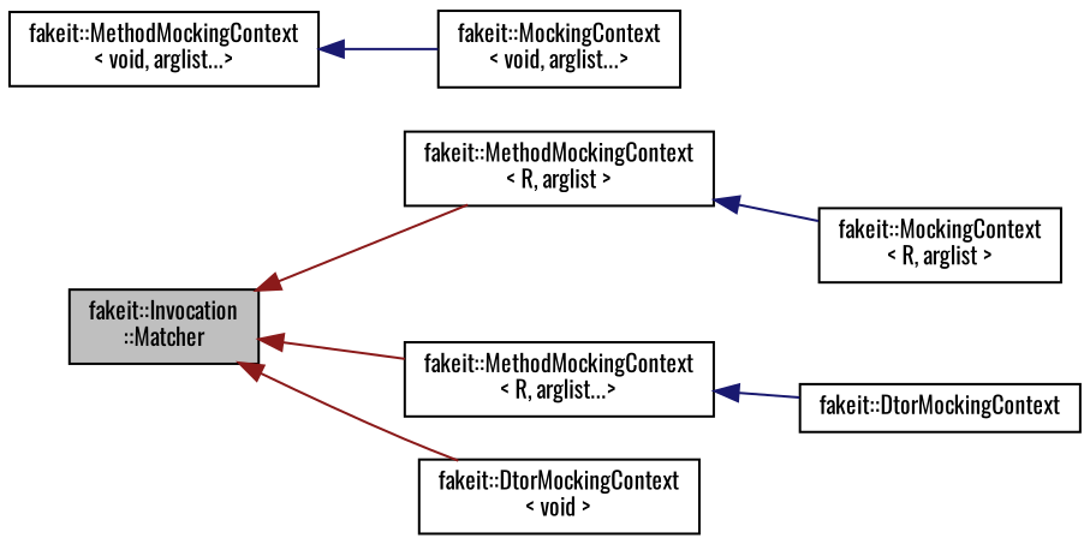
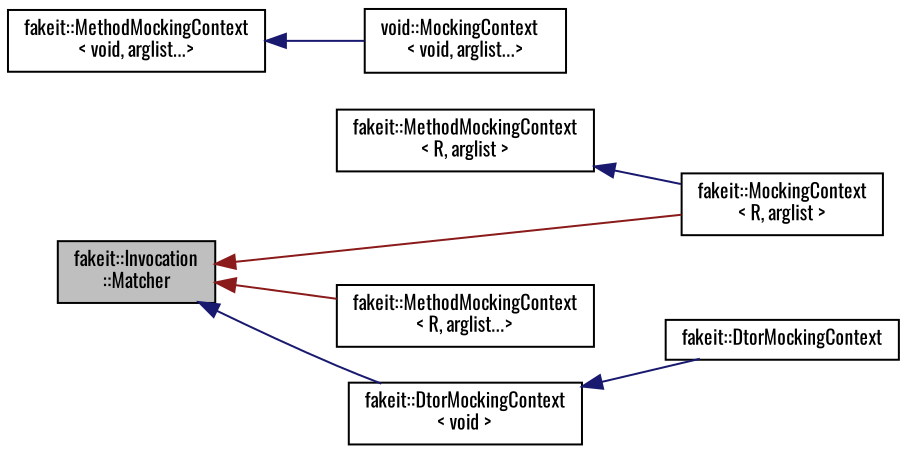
  digraph {
    fontname=Oswald
    rankdir=LR
    node [color=black fillcolor=white fontname=Oswald fontsize=10 shape=record style=filled]
    edge [color=firebrick4 dir=back fontname=Oswald fontsize=10 labelfontname=Helvetica labelfontsize=10 style=solid]
    n1 [fillcolor=grey75 fontcolor=black height=0.2 label="fakeit::Invocation\l::Matcher" width=0.4]
    n2 [height=0.2 label="fakeit::MethodMockingContext\l\< R, arglist \>" width=0.4]
    n3 [height=0.2 label="fakeit::MethodMockingContext\l\< R, arglist...\>" width=0.4]
    n4 [height=0.2 label="fakeit::DtorMockingContext\l\< void \>" width=0.4]
    n5 [height=0.2 label="fakeit::MockingContext\l\< R, arglist \>" width=0.4]
    n6 [height=0.2 label="fakeit::DtorMockingContext" width=0.4]
    n7 [height=0.2 label="fakeit::MethodMockingContext\l\< void, arglist...\>" width=0.4]
-   n8 [height=0.2 label="fakeit::MockingContext\l\< void, arglist...\>" width=0.4]
-   n1 -> n2
+   n8 [height=0.2 label="void::MockingContext\l\< void, arglist...\>" width=0.4]
+   n1 -> n5
    n1 -> n3
-   n1 -> n4
+   n1 -> n4 [color=midnightblue]
    n2 -> n5 [color=midnightblue]
-   n3 -> n6 [color=midnightblue]
+   n4 -> n6 [color=midnightblue]
    n7 -> n8 [color=midnightblue]
  }
